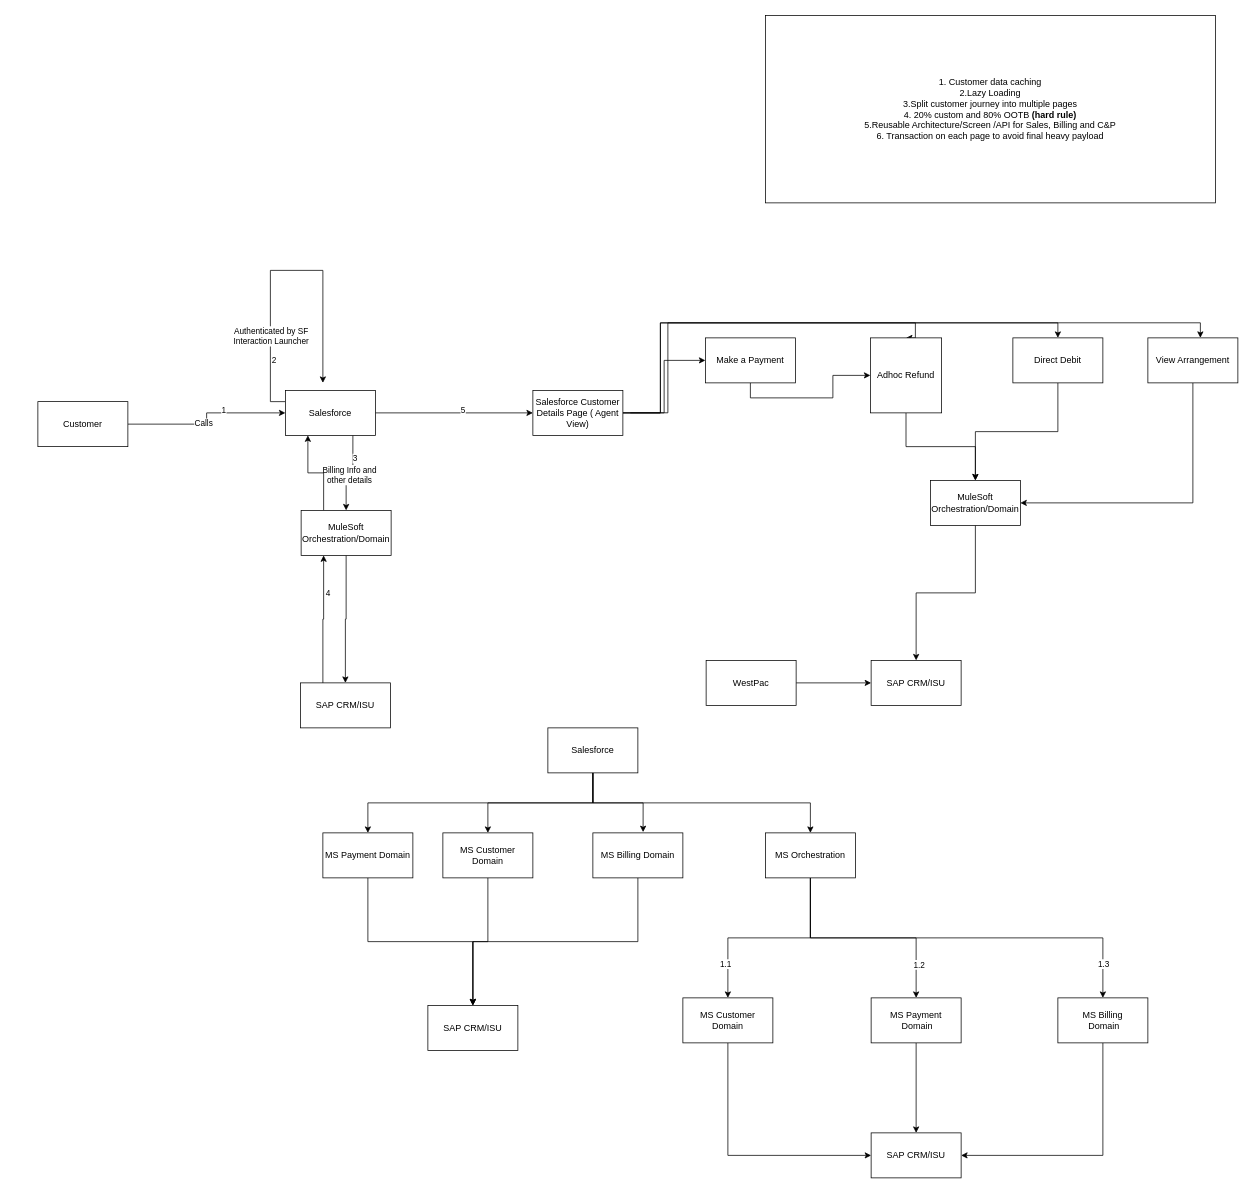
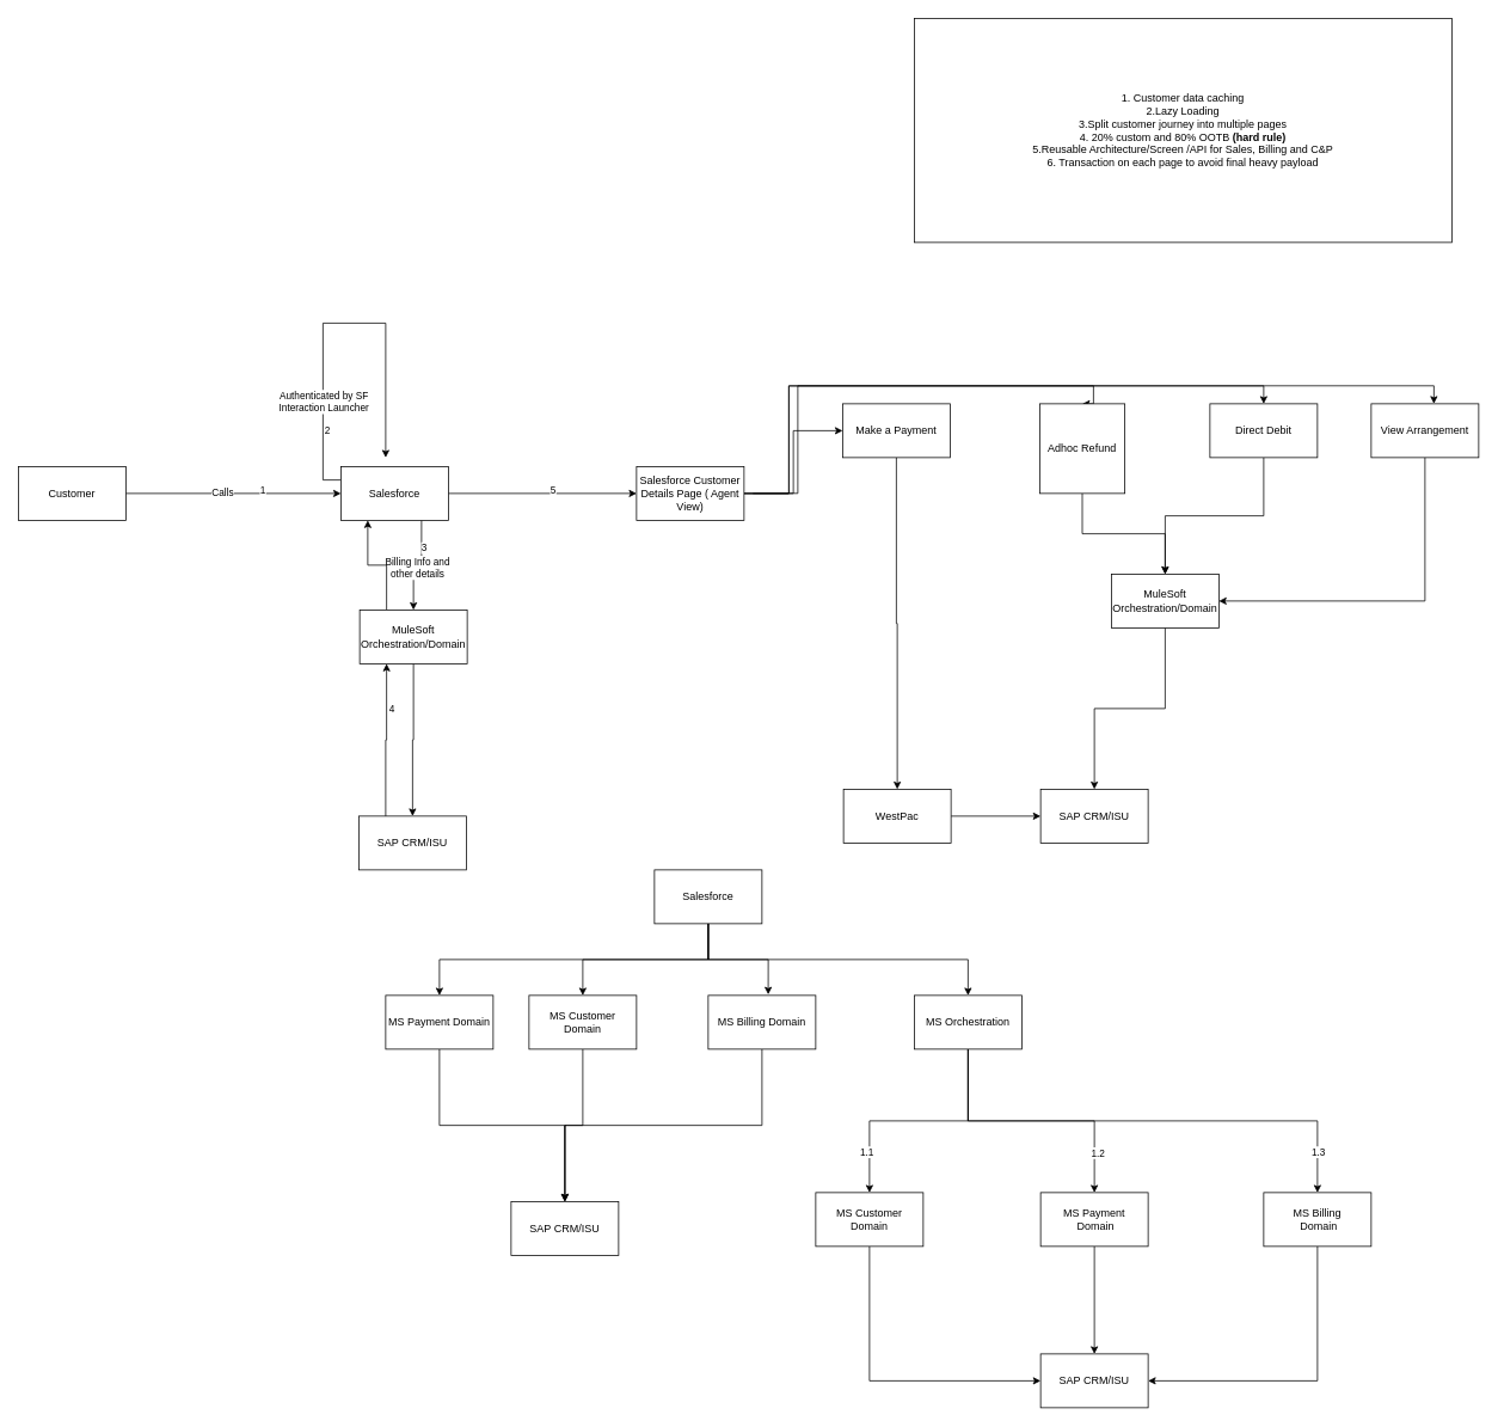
  <mxCell id="0" />
  <mxCell id="1" parent="0" />
  <mxCell id="2" value="" style="edgeStyle=orthogonalEdgeStyle;rounded=0;orthogonalLoop=1;jettySize=auto;html=1;" parent="1" source="5" target="14" edge="1"><mxGeometry relative="1" as="geometry" /></mxCell>
  <mxCell id="3" value="Calls" style="edgeLabel;html=1;align=center;verticalAlign=middle;resizable=0;points=[];" parent="2" vertex="1" connectable="0"><mxGeometry x="-0.109" y="2" relative="1" as="geometry"><mxPoint as="offset" /></mxGeometry></mxCell>
  <mxCell id="4" value="1" style="edgeLabel;html=1;align=center;verticalAlign=middle;resizable=0;points=[];" parent="2" vertex="1" connectable="0"><mxGeometry x="0.264" y="4" relative="1" as="geometry"><mxPoint as="offset" /></mxGeometry></mxCell>
- <mxCell id="5" value="Customer" style="rounded=0;whiteSpace=wrap;html=1;" parent="1" vertex="1"><mxGeometry x="50" y="535" width="120" height="60" as="geometry" /></mxCell>
+ <mxCell id="5" value="Customer" style="rounded=0;whiteSpace=wrap;html=1;" parent="1" vertex="1"><mxGeometry x="20" y="520" width="120" height="60" as="geometry" /></mxCell>
  <mxCell id="6" style="edgeStyle=orthogonalEdgeStyle;rounded=0;orthogonalLoop=1;jettySize=auto;html=1;exitX=0.75;exitY=1;exitDx=0;exitDy=0;" parent="1" source="14" target="36" edge="1"><mxGeometry relative="1" as="geometry"><mxPoint x="470" y="910" as="targetPoint" /></mxGeometry></mxCell>
  <mxCell id="7" value="Billing Info and&amp;nbsp;&lt;div&gt;other details&amp;nbsp;&lt;/div&gt;" style="edgeLabel;html=1;align=center;verticalAlign=middle;resizable=0;points=[];" parent="6" vertex="1" connectable="0"><mxGeometry x="-0.012" y="2" relative="1" as="geometry"><mxPoint as="offset" /></mxGeometry></mxCell>
  <mxCell id="8" value="3" style="edgeLabel;html=1;align=center;verticalAlign=middle;resizable=0;points=[];" parent="6" vertex="1" connectable="0"><mxGeometry x="-0.445" y="2" relative="1" as="geometry"><mxPoint as="offset" /></mxGeometry></mxCell>
  <mxCell id="9" style="edgeStyle=orthogonalEdgeStyle;rounded=0;orthogonalLoop=1;jettySize=auto;html=1;exitX=0;exitY=0.25;exitDx=0;exitDy=0;" parent="1" source="14" edge="1"><mxGeometry relative="1" as="geometry"><mxPoint x="430" y="510" as="targetPoint" /><Array as="points"><mxPoint x="360" y="535" /><mxPoint x="360" y="360" /><mxPoint x="430" y="360" /></Array></mxGeometry></mxCell>
  <mxCell id="10" value="Authenticated by SF&lt;div&gt;Interaction Launcher&lt;/div&gt;" style="edgeLabel;html=1;align=center;verticalAlign=middle;resizable=0;points=[];" parent="9" vertex="1" connectable="0"><mxGeometry x="-0.483" relative="1" as="geometry"><mxPoint y="-1" as="offset" /></mxGeometry></mxCell>
  <mxCell id="11" value="2" style="edgeLabel;html=1;align=center;verticalAlign=middle;resizable=0;points=[];" parent="9" vertex="1" connectable="0"><mxGeometry x="-0.637" y="-4" relative="1" as="geometry"><mxPoint y="-1" as="offset" /></mxGeometry></mxCell>
  <mxCell id="12" style="edgeStyle=orthogonalEdgeStyle;rounded=0;orthogonalLoop=1;jettySize=auto;html=1;exitX=1;exitY=0.5;exitDx=0;exitDy=0;entryX=0;entryY=0.5;entryDx=0;entryDy=0;" parent="1" source="14" target="22" edge="1"><mxGeometry relative="1" as="geometry" /></mxCell>
  <mxCell id="13" value="5" style="edgeLabel;html=1;align=center;verticalAlign=middle;resizable=0;points=[];" parent="12" vertex="1" connectable="0"><mxGeometry x="0.102" y="4" relative="1" as="geometry"><mxPoint as="offset" /></mxGeometry></mxCell>
  <mxCell id="14" value="Salesforce" style="rounded=0;whiteSpace=wrap;html=1;" parent="1" vertex="1"><mxGeometry x="380" y="520" width="120" height="60" as="geometry" /></mxCell>
  <mxCell id="15" value="SAP CRM/ISU" style="rounded=0;whiteSpace=wrap;html=1;" parent="1" vertex="1"><mxGeometry x="400" y="910" width="120" height="60" as="geometry" /></mxCell>
  <mxCell id="16" style="edgeStyle=orthogonalEdgeStyle;rounded=0;orthogonalLoop=1;jettySize=auto;html=1;exitX=1;exitY=0.5;exitDx=0;exitDy=0;entryX=0;entryY=0.5;entryDx=0;entryDy=0;" parent="1" source="17" target="33" edge="1"><mxGeometry relative="1" as="geometry" /></mxCell>
  <mxCell id="17" value="WestPac" style="rounded=0;whiteSpace=wrap;html=1;" parent="1" vertex="1"><mxGeometry x="941" y="880" width="120" height="60" as="geometry" /></mxCell>
  <mxCell id="18" style="edgeStyle=orthogonalEdgeStyle;rounded=0;orthogonalLoop=1;jettySize=auto;html=1;exitX=1;exitY=0.5;exitDx=0;exitDy=0;entryX=0;entryY=0.5;entryDx=0;entryDy=0;" parent="1" source="22" target="26" edge="1"><mxGeometry relative="1" as="geometry" /></mxCell>
  <mxCell id="19" style="edgeStyle=orthogonalEdgeStyle;rounded=0;orthogonalLoop=1;jettySize=auto;html=1;exitX=1;exitY=0.5;exitDx=0;exitDy=0;entryX=0.5;entryY=0;entryDx=0;entryDy=0;" parent="1" source="22" target="32" edge="1"><mxGeometry relative="1" as="geometry"><Array as="points"><mxPoint x="880" y="550" /><mxPoint x="880" y="430" /><mxPoint x="1220" y="430" /></Array></mxGeometry></mxCell>
  <mxCell id="20" style="edgeStyle=orthogonalEdgeStyle;rounded=0;orthogonalLoop=1;jettySize=auto;html=1;exitX=1;exitY=0.5;exitDx=0;exitDy=0;entryX=0.5;entryY=0;entryDx=0;entryDy=0;" parent="1" source="22" target="30" edge="1"><mxGeometry relative="1" as="geometry"><Array as="points"><mxPoint x="880" y="550" /><mxPoint x="880" y="430" /><mxPoint x="1410" y="430" /></Array></mxGeometry></mxCell>
  <mxCell id="21" style="edgeStyle=orthogonalEdgeStyle;rounded=0;orthogonalLoop=1;jettySize=auto;html=1;exitX=1;exitY=0.5;exitDx=0;exitDy=0;entryX=0.5;entryY=0;entryDx=0;entryDy=0;" parent="1" edge="1"><mxGeometry relative="1" as="geometry"><mxPoint x="839.97" y="549.93" as="sourcePoint" /><mxPoint x="1599.97" y="449.93" as="targetPoint" /><Array as="points"><mxPoint x="889.97" y="549.93" /><mxPoint x="889.97" y="429.93" /><mxPoint x="1599.97" y="429.93" /></Array></mxGeometry></mxCell>
  <mxCell id="22" value="Salesforce Customer Details Page ( Agent View)" style="rounded=0;whiteSpace=wrap;html=1;" parent="1" vertex="1"><mxGeometry x="710" y="520" width="120" height="60" as="geometry" /></mxCell>
  <mxCell id="23" style="edgeStyle=orthogonalEdgeStyle;rounded=0;orthogonalLoop=1;jettySize=auto;html=1;exitX=0.25;exitY=0;exitDx=0;exitDy=0;entryX=0.25;entryY=1;entryDx=0;entryDy=0;" parent="1" source="15" target="36" edge="1"><mxGeometry relative="1" as="geometry" /></mxCell>
  <mxCell id="24" value="4" style="edgeLabel;html=1;align=center;verticalAlign=middle;resizable=0;points=[];" parent="23" vertex="1" connectable="0"><mxGeometry x="0.439" y="-5" relative="1" as="geometry"><mxPoint y="1" as="offset" /></mxGeometry></mxCell>
- <mxCell id="25" style="edgeStyle=orthogonalEdgeStyle;rounded=0;orthogonalLoop=1;jettySize=auto;html=1;exitX=0.5;exitY=1;exitDx=0;exitDy=0;" parent="1" source="26" target="32" edge="1"><mxGeometry relative="1" as="geometry" /></mxCell>
+ <mxCell id="25" style="edgeStyle=orthogonalEdgeStyle;rounded=0;orthogonalLoop=1;jettySize=auto;html=1;exitX=0.5;exitY=1;exitDx=0;exitDy=0;" parent="1" source="26" target="17" edge="1"><mxGeometry relative="1" as="geometry" /></mxCell>
  <mxCell id="26" value="Make a Payment" style="rounded=0;whiteSpace=wrap;html=1;" parent="1" vertex="1"><mxGeometry x="940" y="450" width="120" height="60" as="geometry" /></mxCell>
  <mxCell id="27" style="edgeStyle=orthogonalEdgeStyle;rounded=0;orthogonalLoop=1;jettySize=auto;html=1;exitX=0.5;exitY=1;exitDx=0;exitDy=0;entryX=1;entryY=0.5;entryDx=0;entryDy=0;" parent="1" source="28" target="38" edge="1"><mxGeometry relative="1" as="geometry" /></mxCell>
  <mxCell id="28" value="View Arrangement" style="rounded=0;whiteSpace=wrap;html=1;" parent="1" vertex="1"><mxGeometry x="1530" y="450" width="120" height="60" as="geometry" /></mxCell>
  <mxCell id="29" style="edgeStyle=orthogonalEdgeStyle;rounded=0;orthogonalLoop=1;jettySize=auto;html=1;exitX=0.5;exitY=1;exitDx=0;exitDy=0;" parent="1" source="30" target="38" edge="1"><mxGeometry relative="1" as="geometry" /></mxCell>
  <mxCell id="30" value="Direct Debit" style="rounded=0;whiteSpace=wrap;html=1;" parent="1" vertex="1"><mxGeometry x="1350" y="450" width="120" height="60" as="geometry" /></mxCell>
  <mxCell id="31" style="edgeStyle=orthogonalEdgeStyle;rounded=0;orthogonalLoop=1;jettySize=auto;html=1;exitX=0.5;exitY=1;exitDx=0;exitDy=0;" parent="1" source="32" target="38" edge="1"><mxGeometry relative="1" as="geometry" /></mxCell>
  <mxCell id="32" value="Adhoc Refund" style="rounded=0;whiteSpace=wrap;html=1;" parent="1" vertex="1"><mxGeometry x="1160" y="450" width="95" height="100" as="geometry" /></mxCell>
  <mxCell id="33" value="SAP CRM/ISU" style="rounded=0;whiteSpace=wrap;html=1;" parent="1" vertex="1"><mxGeometry x="1161" y="880" width="120" height="60" as="geometry" /></mxCell>
  <mxCell id="34" value="" style="edgeStyle=orthogonalEdgeStyle;rounded=0;orthogonalLoop=1;jettySize=auto;html=1;entryX=0.5;entryY=0;entryDx=0;entryDy=0;" parent="1" source="36" target="15" edge="1"><mxGeometry relative="1" as="geometry"><mxPoint x="560" y="820" as="targetPoint" /></mxGeometry></mxCell>
  <mxCell id="35" style="edgeStyle=orthogonalEdgeStyle;rounded=0;orthogonalLoop=1;jettySize=auto;html=1;exitX=0.25;exitY=0;exitDx=0;exitDy=0;entryX=0.25;entryY=1;entryDx=0;entryDy=0;" parent="1" source="36" target="14" edge="1"><mxGeometry relative="1" as="geometry" /></mxCell>
  <mxCell id="36" value="MuleSoft Orchestration/Domain" style="rounded=0;whiteSpace=wrap;html=1;" parent="1" vertex="1"><mxGeometry x="401" y="680" width="120" height="60" as="geometry" /></mxCell>
  <mxCell id="37" style="edgeStyle=orthogonalEdgeStyle;rounded=0;orthogonalLoop=1;jettySize=auto;html=1;exitX=0.5;exitY=1;exitDx=0;exitDy=0;" parent="1" source="38" target="33" edge="1"><mxGeometry relative="1" as="geometry" /></mxCell>
  <mxCell id="38" value="MuleSoft Orchestration/Domain" style="rounded=0;whiteSpace=wrap;html=1;" parent="1" vertex="1"><mxGeometry x="1240" y="640" width="120" height="60" as="geometry" /></mxCell>
  <mxCell id="39" style="edgeStyle=orthogonalEdgeStyle;rounded=0;orthogonalLoop=1;jettySize=auto;html=1;exitX=0.5;exitY=1;exitDx=0;exitDy=0;entryX=0.5;entryY=0;entryDx=0;entryDy=0;" edge="1" parent="1" source="40" target="59"><mxGeometry relative="1" as="geometry" /></mxCell>
  <mxCell id="40" value="MS Payment Domain" style="rounded=0;whiteSpace=wrap;html=1;" parent="1" vertex="1"><mxGeometry x="430" y="1110" width="120" height="60" as="geometry" /></mxCell>
  <mxCell id="41" style="edgeStyle=orthogonalEdgeStyle;rounded=0;orthogonalLoop=1;jettySize=auto;html=1;exitX=0.5;exitY=1;exitDx=0;exitDy=0;entryX=0.5;entryY=0;entryDx=0;entryDy=0;" edge="1" parent="1" source="42" target="59"><mxGeometry relative="1" as="geometry" /></mxCell>
  <mxCell id="42" value="MS Customer Domain" style="rounded=0;whiteSpace=wrap;html=1;" parent="1" vertex="1"><mxGeometry x="590" y="1110" width="120" height="60" as="geometry" /></mxCell>
  <mxCell id="43" style="edgeStyle=orthogonalEdgeStyle;rounded=0;orthogonalLoop=1;jettySize=auto;html=1;exitX=0.5;exitY=1;exitDx=0;exitDy=0;" edge="1" parent="1" source="44" target="59"><mxGeometry relative="1" as="geometry" /></mxCell>
  <mxCell id="44" value="MS Billing Domain" style="rounded=0;whiteSpace=wrap;html=1;" parent="1" vertex="1"><mxGeometry x="790" y="1110" width="120" height="60" as="geometry" /></mxCell>
  <mxCell id="45" style="edgeStyle=orthogonalEdgeStyle;rounded=0;orthogonalLoop=1;jettySize=auto;html=1;exitX=0.5;exitY=1;exitDx=0;exitDy=0;" parent="1" source="51" target="55" edge="1"><mxGeometry relative="1" as="geometry" /></mxCell>
  <mxCell id="46" value="1.1" style="edgeLabel;html=1;align=center;verticalAlign=middle;resizable=0;points=[];" parent="45" vertex="1" connectable="0"><mxGeometry x="0.657" y="-4" relative="1" as="geometry"><mxPoint as="offset" /></mxGeometry></mxCell>
  <mxCell id="47" style="edgeStyle=orthogonalEdgeStyle;rounded=0;orthogonalLoop=1;jettySize=auto;html=1;exitX=0.5;exitY=1;exitDx=0;exitDy=0;entryX=0.5;entryY=0;entryDx=0;entryDy=0;" parent="1" source="51" target="53" edge="1"><mxGeometry relative="1" as="geometry" /></mxCell>
  <mxCell id="48" value="1.2" style="edgeLabel;html=1;align=center;verticalAlign=middle;resizable=0;points=[];" parent="47" vertex="1" connectable="0"><mxGeometry x="0.701" y="3" relative="1" as="geometry"><mxPoint as="offset" /></mxGeometry></mxCell>
  <mxCell id="49" style="edgeStyle=orthogonalEdgeStyle;rounded=0;orthogonalLoop=1;jettySize=auto;html=1;exitX=0.5;exitY=1;exitDx=0;exitDy=0;" parent="1" source="51" target="57" edge="1"><mxGeometry relative="1" as="geometry" /></mxCell>
  <mxCell id="50" value="1.3" style="edgeLabel;html=1;align=center;verticalAlign=middle;resizable=0;points=[];" parent="49" vertex="1" connectable="0"><mxGeometry x="0.832" relative="1" as="geometry"><mxPoint as="offset" /></mxGeometry></mxCell>
  <mxCell id="51" value="MS Orchestration" style="rounded=0;whiteSpace=wrap;html=1;" parent="1" vertex="1"><mxGeometry x="1020" y="1110" width="120" height="60" as="geometry" /></mxCell>
  <mxCell id="52" style="edgeStyle=orthogonalEdgeStyle;rounded=0;orthogonalLoop=1;jettySize=auto;html=1;exitX=0.5;exitY=1;exitDx=0;exitDy=0;entryX=0.5;entryY=0;entryDx=0;entryDy=0;" edge="1" parent="1" source="53" target="60"><mxGeometry relative="1" as="geometry" /></mxCell>
  <mxCell id="53" value="MS Payment&lt;div&gt;&amp;nbsp;Domain&lt;/div&gt;" style="rounded=0;whiteSpace=wrap;html=1;" parent="1" vertex="1"><mxGeometry x="1161" y="1330" width="120" height="60" as="geometry" /></mxCell>
  <mxCell id="54" style="edgeStyle=orthogonalEdgeStyle;rounded=0;orthogonalLoop=1;jettySize=auto;html=1;exitX=0.5;exitY=1;exitDx=0;exitDy=0;entryX=0;entryY=0.5;entryDx=0;entryDy=0;" edge="1" parent="1" source="55" target="60"><mxGeometry relative="1" as="geometry" /></mxCell>
  <mxCell id="55" value="MS Customer Domain" style="rounded=0;whiteSpace=wrap;html=1;" parent="1" vertex="1"><mxGeometry x="910" y="1330" width="120" height="60" as="geometry" /></mxCell>
  <mxCell id="56" style="edgeStyle=orthogonalEdgeStyle;rounded=0;orthogonalLoop=1;jettySize=auto;html=1;exitX=0.5;exitY=1;exitDx=0;exitDy=0;entryX=1;entryY=0.5;entryDx=0;entryDy=0;" edge="1" parent="1" source="57" target="60"><mxGeometry relative="1" as="geometry" /></mxCell>
  <mxCell id="57" value="MS Billing&lt;div&gt;&amp;nbsp;Domain&lt;/div&gt;" style="rounded=0;whiteSpace=wrap;html=1;" parent="1" vertex="1"><mxGeometry x="1410" y="1330" width="120" height="60" as="geometry" /></mxCell>
  <mxCell id="58" value="1. Customer data caching&lt;div&gt;2.Lazy Loading&lt;/div&gt;&lt;div&gt;3.Split customer journey into multiple pages&lt;/div&gt;&lt;div&gt;4. 20% custom and 80% OOTB &lt;b&gt;(hard rule)&lt;/b&gt;&lt;/div&gt;&lt;div&gt;5.Reusable Architecture/Screen /API for Sales, Billing and C&amp;amp;P&lt;/div&gt;&lt;div&gt;6. Transaction on each page to avoid final heavy payload&lt;/div&gt;" style="rounded=0;whiteSpace=wrap;html=1;" parent="1" vertex="1"><mxGeometry x="1020" y="20" width="600" height="250" as="geometry" /></mxCell>
  <mxCell id="59" value="SAP CRM/ISU" style="rounded=0;whiteSpace=wrap;html=1;" vertex="1" parent="1"><mxGeometry x="570" y="1340" width="120" height="60" as="geometry" /></mxCell>
  <mxCell id="60" value="SAP CRM/ISU" style="rounded=0;whiteSpace=wrap;html=1;" vertex="1" parent="1"><mxGeometry x="1161" y="1510" width="120" height="60" as="geometry" /></mxCell>
  <mxCell id="61" style="edgeStyle=orthogonalEdgeStyle;rounded=0;orthogonalLoop=1;jettySize=auto;html=1;exitX=0.5;exitY=1;exitDx=0;exitDy=0;entryX=0.5;entryY=0;entryDx=0;entryDy=0;" edge="1" parent="1" source="64" target="40"><mxGeometry relative="1" as="geometry" /></mxCell>
  <mxCell id="62" style="edgeStyle=orthogonalEdgeStyle;rounded=0;orthogonalLoop=1;jettySize=auto;html=1;exitX=0.5;exitY=1;exitDx=0;exitDy=0;entryX=0.5;entryY=0;entryDx=0;entryDy=0;" edge="1" parent="1" source="64" target="42"><mxGeometry relative="1" as="geometry" /></mxCell>
  <mxCell id="63" style="edgeStyle=orthogonalEdgeStyle;rounded=0;orthogonalLoop=1;jettySize=auto;html=1;exitX=0.5;exitY=1;exitDx=0;exitDy=0;" edge="1" parent="1" source="64" target="51"><mxGeometry relative="1" as="geometry" /></mxCell>
  <mxCell id="64" value="Salesforce" style="rounded=0;whiteSpace=wrap;html=1;" vertex="1" parent="1"><mxGeometry x="730" y="970" width="120" height="60" as="geometry" /></mxCell>
  <mxCell id="65" style="edgeStyle=orthogonalEdgeStyle;rounded=0;orthogonalLoop=1;jettySize=auto;html=1;exitX=0.5;exitY=1;exitDx=0;exitDy=0;entryX=0.558;entryY=-0.017;entryDx=0;entryDy=0;entryPerimeter=0;" edge="1" parent="1" source="64" target="44"><mxGeometry relative="1" as="geometry" /></mxCell>
